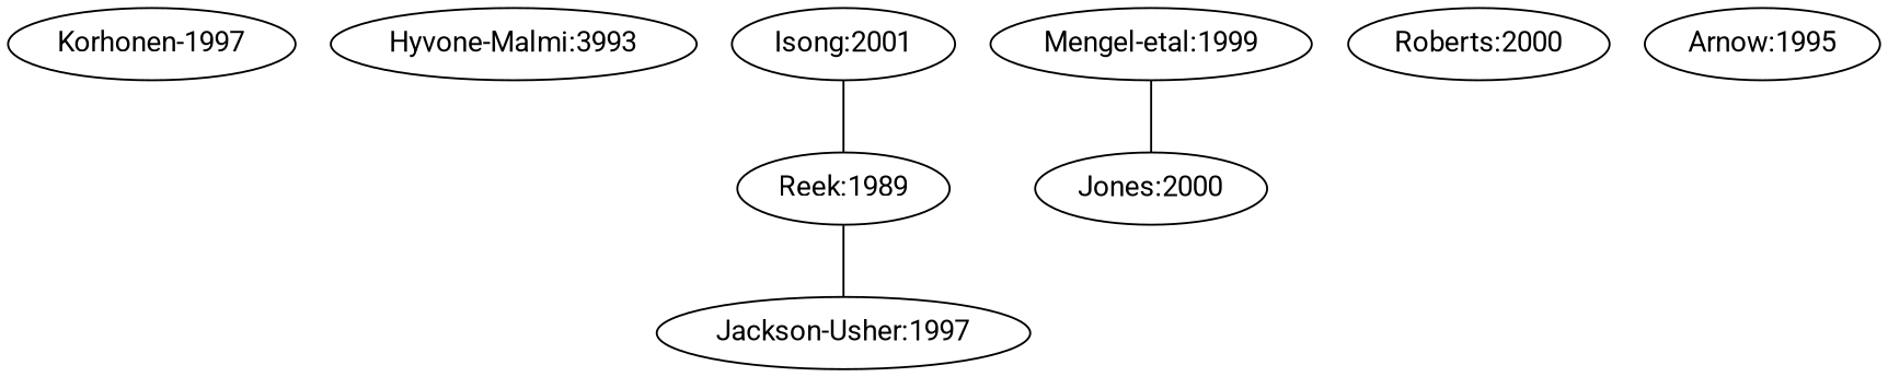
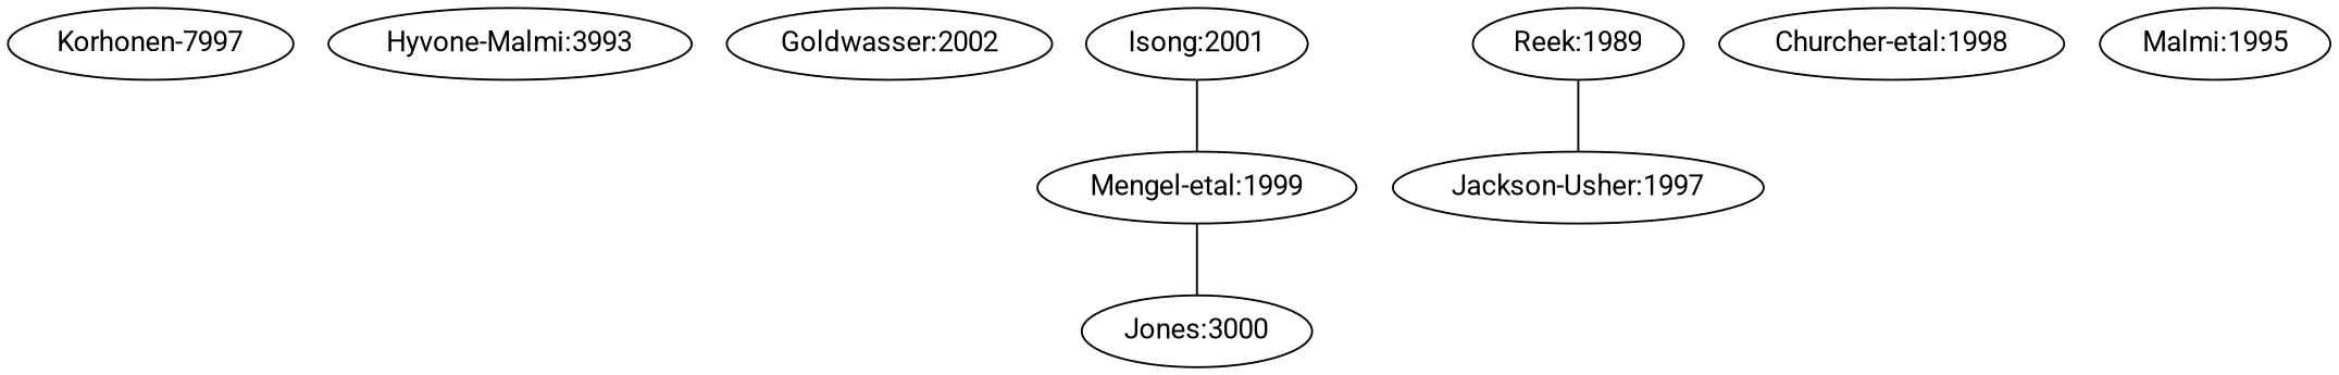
  graph {
    fontname=Roboto
    node [fontname=Roboto]
    edge [fontname=Roboto]
-   "Korhonen-1997"
+   "Korhonen-1997" [label="Korhonen-7997"]
    n2 [label="Hyvone-Malmi:3993"]
+   "Goldwasser:2002"
    "Isong:2001"
    "Reek:1989"
    "Jackson-Usher:1997"
    "Mengel-etal:1999"
-   "Jones:2000"
-   "Roberts:2000"
-   "Arnow:1995"
-   "Isong:2001" -- "Reek:1989"
+   "Jones:2000" [label="Jones:3000"]
+   "Churcher-etal:1998"
+   "Arnow:1995" [label="Malmi:1995"]
+   "Isong:2001" -- "Mengel-etal:1999"
    "Reek:1989" -- "Jackson-Usher:1997"
    "Mengel-etal:1999" -- "Jones:2000"
  }
